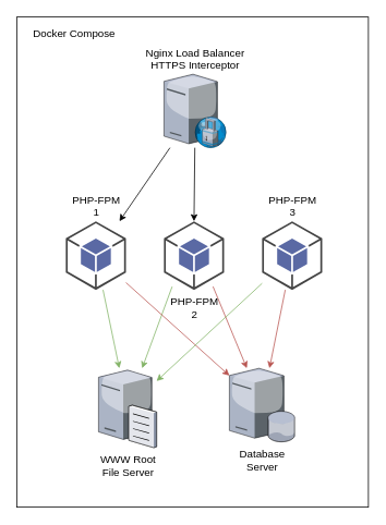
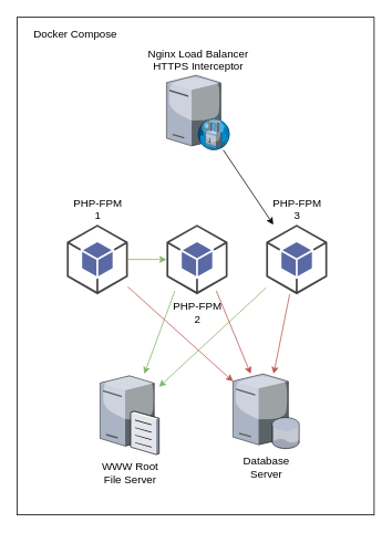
  <mxCell id="0" />
  <mxCell id="1" parent="0" />
  <mxCell id="2" value="" style="rounded=0;whiteSpace=wrap;html=1;fontSize=13;" vertex="1" parent="1"><mxGeometry x="20" y="20" width="430" height="600" as="geometry" /></mxCell>
  <mxCell id="3" style="edgeStyle=none;rounded=0;orthogonalLoop=1;jettySize=auto;html=1;fontSize=13;fillColor=#f8cecc;strokeColor=#b85450;" edge="1" parent="1" source="11" target="15"><mxGeometry relative="1" as="geometry" /></mxCell>
- <mxCell id="4" style="edgeStyle=none;rounded=0;orthogonalLoop=1;jettySize=auto;html=1;fontSize=13;fillColor=#d5e8d4;strokeColor=#82b366;" edge="1" parent="1" source="8" target="16"><mxGeometry relative="1" as="geometry" /></mxCell>
+ <mxCell id="4" style="edgeStyle=none;rounded=0;orthogonalLoop=1;jettySize=auto;html=1;fontSize=13;fillColor=#d5e8d4;strokeColor=#82b366;" edge="1" parent="1" source="8" target="9"><mxGeometry relative="1" as="geometry" /></mxCell>
  <mxCell id="5" style="edgeStyle=none;rounded=0;orthogonalLoop=1;jettySize=auto;html=1;fontSize=13;fillColor=#d5e8d4;strokeColor=#82b366;" edge="1" parent="1" target="16"><mxGeometry relative="1" as="geometry"><mxPoint x="210" y="350" as="sourcePoint" /></mxGeometry></mxCell>
  <mxCell id="6" style="edgeStyle=none;rounded=0;orthogonalLoop=1;jettySize=auto;html=1;fontSize=13;fillColor=#f8cecc;strokeColor=#b85450;" edge="1" parent="1" target="15"><mxGeometry relative="1" as="geometry"><mxPoint x="260" y="350" as="sourcePoint" /></mxGeometry></mxCell>
  <mxCell id="7" style="edgeStyle=none;rounded=0;orthogonalLoop=1;jettySize=auto;html=1;fontSize=13;fillColor=#f8cecc;strokeColor=#b85450;" edge="1" parent="1" source="8" target="15"><mxGeometry relative="1" as="geometry" /></mxCell>
  <mxCell id="8" value="PHP-FPM&lt;br style=&quot;font-size: 13px;&quot;&gt;1" style="outlineConnect=0;dashed=0;verticalLabelPosition=top;verticalAlign=bottom;align=center;html=1;shape=mxgraph.aws3.android;fillColor=#5A69A4;gradientColor=none;fontSize=13;labelPosition=center;" vertex="1" parent="1"><mxGeometry x="80" y="270" width="73.5" height="84" as="geometry" /></mxCell>
  <mxCell id="9" value="PHP-FPM&lt;br style=&quot;font-size: 13px;&quot;&gt;2" style="outlineConnect=0;dashed=0;verticalLabelPosition=bottom;verticalAlign=top;align=center;html=1;shape=mxgraph.aws3.android;fillColor=#5A69A4;gradientColor=none;fontSize=13;labelPosition=center;" vertex="1" parent="1"><mxGeometry x="200" y="270" width="73.5" height="84" as="geometry" /></mxCell>
  <mxCell id="10" style="edgeStyle=none;rounded=0;orthogonalLoop=1;jettySize=auto;html=1;fontSize=13;fillColor=#d5e8d4;strokeColor=#82b366;" edge="1" parent="1" source="11" target="16"><mxGeometry relative="1" as="geometry" /></mxCell>
  <mxCell id="11" value="PHP-FPM&lt;br style=&quot;font-size: 13px;&quot;&gt;3" style="outlineConnect=0;dashed=0;verticalLabelPosition=top;verticalAlign=bottom;align=center;html=1;shape=mxgraph.aws3.android;fillColor=#5A69A4;gradientColor=none;fontSize=13;labelPosition=center;" vertex="1" parent="1"><mxGeometry x="320" y="270" width="73.5" height="84" as="geometry" /></mxCell>
- <mxCell id="12" style="edgeStyle=none;rounded=0;orthogonalLoop=1;jettySize=auto;html=1;entryX=0.5;entryY=0;entryDx=0;entryDy=0;entryPerimeter=0;fontSize=13;" edge="1" parent="1" source="14" target="9"><mxGeometry relative="1" as="geometry" /></mxCell>
- <mxCell id="13" style="edgeStyle=none;rounded=0;orthogonalLoop=1;jettySize=auto;html=1;fontSize=13;" edge="1" parent="1" source="14" target="8"><mxGeometry relative="1" as="geometry" /></mxCell>
+ <mxCell id="13" style="edgeStyle=none;rounded=0;orthogonalLoop=1;jettySize=auto;html=1;fontSize=13;" edge="1" parent="1" source="14" target="11"><mxGeometry relative="1" as="geometry" /></mxCell>
  <mxCell id="14" value="&lt;font style=&quot;font-size: 13px&quot;&gt;Nginx Load Balancer&lt;br&gt;HTTPS Interceptor&lt;/font&gt;" style="verticalLabelPosition=top;sketch=0;aspect=fixed;html=1;verticalAlign=bottom;strokeColor=none;align=center;outlineConnect=0;shape=mxgraph.citrix.proxy_server;labelPosition=center;" vertex="1" parent="1"><mxGeometry x="200" y="90" width="76.5" height="90" as="geometry" /></mxCell>
  <mxCell id="15" value="Database&lt;br&gt;Server" style="verticalLabelPosition=bottom;sketch=0;aspect=fixed;html=1;verticalAlign=top;strokeColor=none;align=center;outlineConnect=0;shape=mxgraph.citrix.database_server;fontSize=13;" vertex="1" parent="1"><mxGeometry x="280" y="450" width="80" height="90" as="geometry" /></mxCell>
  <mxCell id="16" value="WWW Root&lt;br&gt;File Server" style="verticalLabelPosition=bottom;sketch=0;aspect=fixed;html=1;verticalAlign=top;strokeColor=none;align=center;outlineConnect=0;shape=mxgraph.citrix.file_server;fontSize=13;" vertex="1" parent="1"><mxGeometry x="120" y="450" width="71" height="97" as="geometry" /></mxCell>
  <mxCell id="17" value="Docker Compose" style="text;html=1;align=center;verticalAlign=middle;resizable=0;points=[];autosize=1;strokeColor=none;fillColor=none;fontSize=13;" vertex="1" parent="1"><mxGeometry x="30" y="30" width="120" height="20" as="geometry" /></mxCell>
